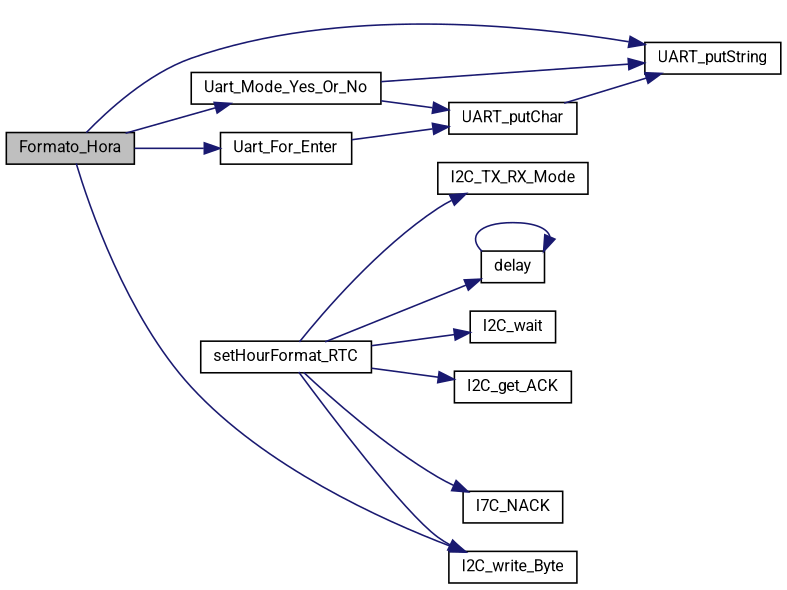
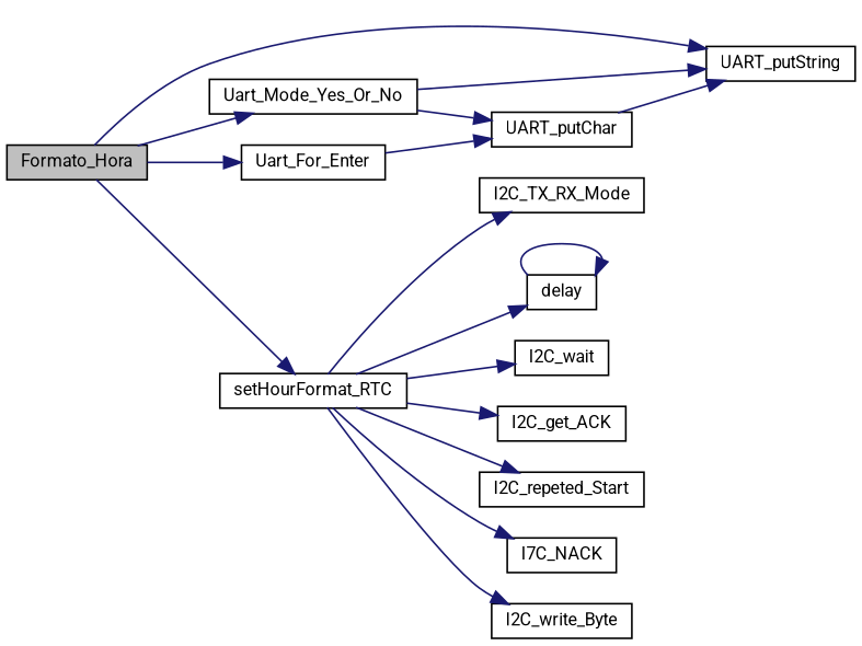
  digraph {
    fontname=Roboto
    rankdir=LR
    node [color=black fillcolor=white fontname=Roboto fontsize=10 shape=record style=filled]
    edge [color=midnightblue fontname=Roboto fontsize=10 labelfontname=Helvetica labelfontsize=10 style=solid]
    n1 [fillcolor=grey75 fontcolor=black height=0.2 label=Formato_Hora width=0.4]
    n2 [height=0.2 label=UART_putString width=0.4]
    n3 [height=0.2 label=Uart_Mode_Yes_Or_No width=0.4]
    n4 [height=0.2 label=setHourFormat_RTC width=0.4]
    n5 [height=0.2 label=Uart_For_Enter width=0.4]
    n6 [height=0.2 label=UART_putChar width=0.4]
    n7 [height=0.2 label=I2C_TX_RX_Mode width=0.4]
    n8 [height=0.2 label=delay width=0.4]
    n9 [height=0.2 label=I2C_write_Byte width=0.4]
    n10 [height=0.2 label=I2C_wait width=0.4]
    n11 [height=0.2 label=I2C_get_ACK width=0.4]
+   n12 [height=0.2 label=I2C_repeted_Start width=0.4]
    n13 [height=0.2 label=I7C_NACK width=0.4]
    n1 -> n2
    n1 -> n3
-   n1 -> n9
+   n1 -> n4
    n1 -> n5
    n3 -> n2
    n3 -> n6
    n4 -> n7
    n4 -> n8
    n4 -> n9
    n4 -> n10
    n4 -> n11
+   n4 -> n12
    n4 -> n13
    n5 -> n6
    n6 -> n2
    n8 -> n8
  }
